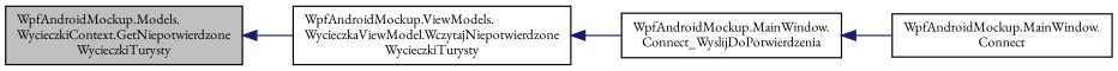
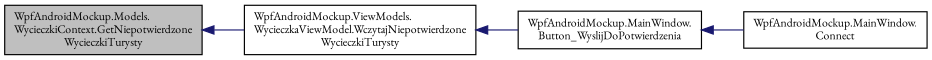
  digraph {
    rankdir=LR
    fontname="EB Garamond"
    node [color=black fillcolor=white fontname="EB Garamond" fontsize=10 shape=record style=filled]
    edge [color=midnightblue dir=back fontname="EB Garamond" fontsize=10 labelfontname=Helvetica labelfontsize=10 style=solid]
    n1 [fillcolor=grey75 fontcolor=black height=0.2 label="WpfAndroidMockup.Models.\lWycieczkiContext.GetNiepotwierdzone\lWycieczkiTurysty" width=0.4]
    n2 [height=0.2 label="WpfAndroidMockup.ViewModels.\lWycieczkaViewModel.WczytajNiepotwierdzone\lWycieczkiTurysty" width=0.4]
-   n3 [height=0.2 label="WpfAndroidMockup.MainWindow.\lConnect_WyslijDoPotwierdzenia" width=0.4]
+   n3 [height=0.2 label="WpfAndroidMockup.MainWindow.\lButton_WyslijDoPotwierdzenia" width=0.4]
    n4 [height=0.2 label="WpfAndroidMockup.MainWindow.\lConnect" width=0.4]
    n1 -> n2
    n2 -> n3
    n3 -> n4
  }
